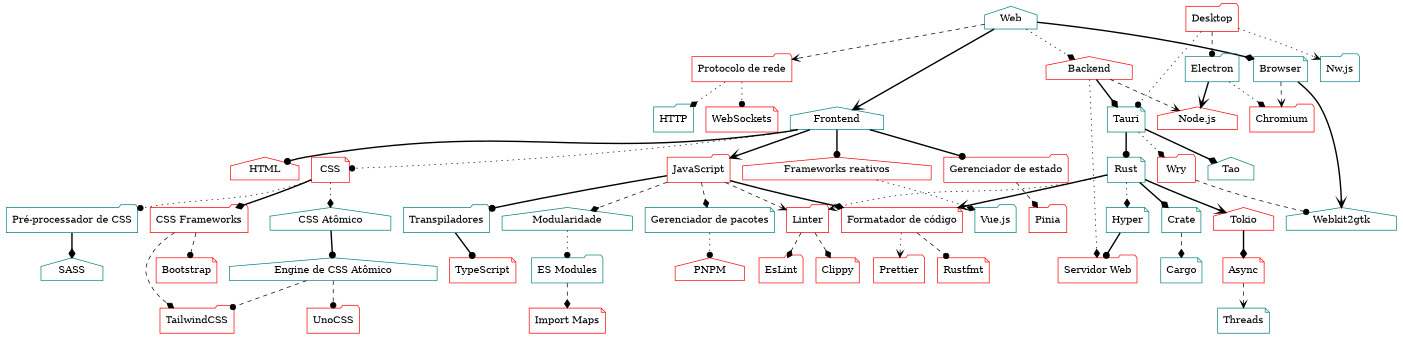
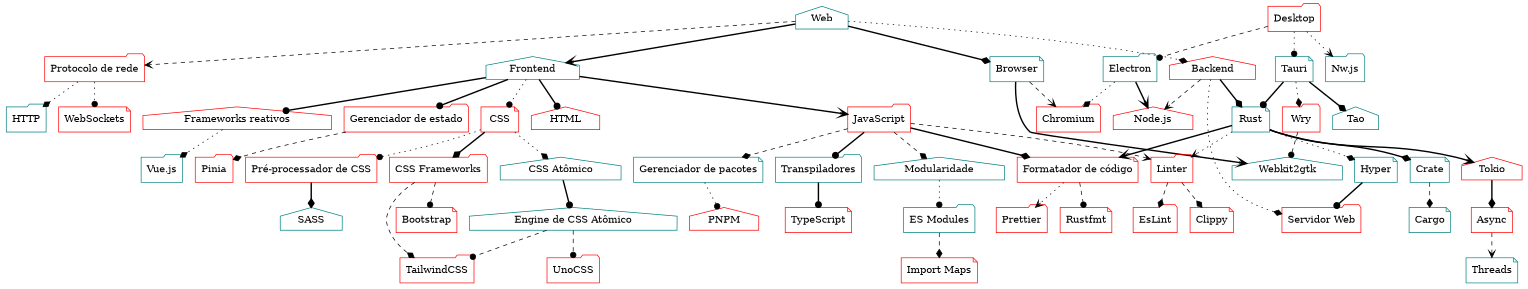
  digraph {
    node [color=red shape=folder]
    edge [arrowhead=diamond style=bold]
    Web [color=teal shape=house]
    "Protocolo de rede"
    Frontend [color=teal shape=house]
    Backend [shape=house]
    Browser [color=teal shape=note]
    HTTP [color=teal]
    WebSockets [shape=note]
    HTML [shape=house]
    CSS [shape=note]
    JavaScript
    "Frameworks reativos" [shape=house]
    "Gerenciador de estado"
    "Node.js" [shape=house]
    Rust [color=teal shape=note]
    "Servidor Web"
    Chromium
    Webkit2gtk [color=teal shape=house]
-   "Pré-processador de CSS" [color=teal]
+   "Pré-processador de CSS"
    "CSS Frameworks"
    "CSS Atômico" [color=teal shape=house]
    Transpiladores [color=teal]
    Modularidade [color=teal shape=house]
    "Gerenciador de pacotes" [color=teal shape=note]
    Linter
    "Formatador de código" [shape=note]
    "Vue.js" [color=teal]
    Pinia
    Crate [color=teal shape=note]
    Tokio [shape=house]
    Hyper [color=teal shape=note]
    Tauri [color=teal shape=note]
    Desktop
    Electron [color=teal]
    "Nw.js" [color=teal]
    Wry
    Tao [color=teal shape=house]
    SASS [color=teal shape=house]
    TailwindCSS
    Bootstrap [shape=note]
    "Engine de CSS Atômico" [color=teal shape=house]
    TypeScript [shape=note]
    "ES Modules" [color=teal]
    PNPM [shape=house]
    EsLint
    Clippy [shape=note]
    Prettier
    Rustfmt [shape=note]
    Cargo [color=teal shape=note]
    Async [shape=note]
    UnoCSS
    "Import Maps" [shape=note]
    Threads [color=teal shape=note]
    Web -> "Protocolo de rede" [arrowhead=vee style=dashed]
    Web -> Frontend [arrowhead=vee]
    Web -> Backend [style=dotted]
    Web -> Browser
    "Protocolo de rede" -> HTTP [style=dotted]
    "Protocolo de rede" -> WebSockets [arrowhead=dot style=dotted]
    Frontend -> HTML [arrowhead=dot]
    Frontend -> CSS [arrowhead=dot style=dotted]
    Frontend -> JavaScript [arrowhead=vee]
    Frontend -> "Frameworks reativos" [arrowhead=dot]
    Frontend -> "Gerenciador de estado" [arrowhead=dot]
    Backend -> "Node.js" [arrowhead=vee style=dashed]
-   Backend -> Tauri
+   Backend -> Rust
    Backend -> "Servidor Web" [style=dotted]
    Browser -> Chromium [arrowhead=vee style=dashed]
    Browser -> Webkit2gtk [arrowhead=vee]
    CSS -> "Pré-processador de CSS" [arrowhead=dot style=dotted]
    CSS -> "CSS Frameworks"
    CSS -> "CSS Atômico" [style=dotted]
    JavaScript -> Transpiladores [arrowhead=dot]
    JavaScript -> Modularidade [style=dashed]
    JavaScript -> "Gerenciador de pacotes" [style=dashed]
    JavaScript -> Linter [arrowhead=vee style=dashed]
    JavaScript -> "Formatador de código"
    "Frameworks reativos" -> "Vue.js" [style=dotted]
    "Gerenciador de estado" -> Pinia [style=dashed]
    Rust -> Linter [arrowhead=vee style=dotted]
    Rust -> "Formatador de código" [arrowhead=vee]
    Rust -> Crate
    Rust -> Tokio [arrowhead=vee]
    Rust -> Hyper [style=dotted]
    "Pré-processador de CSS" -> SASS
    "CSS Frameworks" -> TailwindCSS [style=dashed]
    "CSS Frameworks" -> Bootstrap [arrowhead=dot style=dashed]
    "CSS Atômico" -> "Engine de CSS Atômico" [arrowhead=dot]
    Transpiladores -> TypeScript [arrowhead=dot]
    Modularidade -> "ES Modules" [arrowhead=dot style=dotted]
    "Gerenciador de pacotes" -> PNPM [arrowhead=dot style=dotted]
    Linter -> EsLint [style=dashed]
    Linter -> Clippy [style=dashed]
    "Formatador de código" -> Prettier [arrowhead=vee style=dotted]
    "Formatador de código" -> Rustfmt [arrowhead=dot style=dashed]
    Crate -> Cargo [style=dashed]
    Tokio -> Async
    Hyper -> "Servidor Web" [arrowhead=dot]
    Tauri -> Rust [arrowhead=dot]
    Tauri -> Wry [style=dotted]
    Tauri -> Tao
    Desktop -> Tauri [arrowhead=dot style=dotted]
    Desktop -> Electron [arrowhead=dot style=dashed]
    Desktop -> "Nw.js" [arrowhead=vee style=dotted]
    Electron -> "Node.js" [arrowhead=vee]
    Electron -> Chromium [style=dotted]
    Wry -> Webkit2gtk [arrowhead=dot style=dashed]
    "Engine de CSS Atômico" -> TailwindCSS [arrowhead=dot style=dashed]
    "Engine de CSS Atômico" -> UnoCSS [arrowhead=dot style=dashed]
    "ES Modules" -> "Import Maps" [style=dashed]
    Async -> Threads [arrowhead=vee style=dashed]
  }
